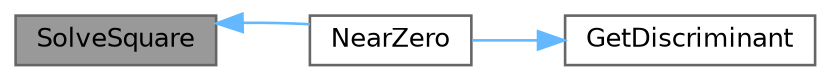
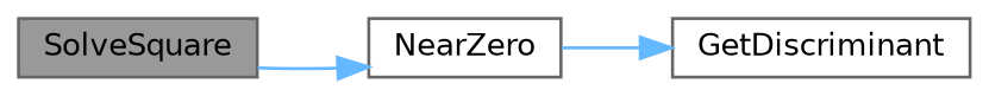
  digraph {
    rankdir=LR
    node [color=grey40 fillcolor=white fontname=Helvetica fontsize=10 shape=box style=filled]
    edge [color=steelblue1 fontname=Helvetica fontsize=10 labelfontname=Helvetica labelfontsize=10 style=solid]
    n1 [color=gray40 fillcolor=grey60 fontcolor=black height=0.2 label=SolveSquare width=0.4]
    n2 [height=0.2 label=NearZero width=0.4]
    n3 [height=0.2 label=GetDiscriminant width=0.4]
-   n2 -> n1
+   n1 -> n2
    n2 -> n3
  }
